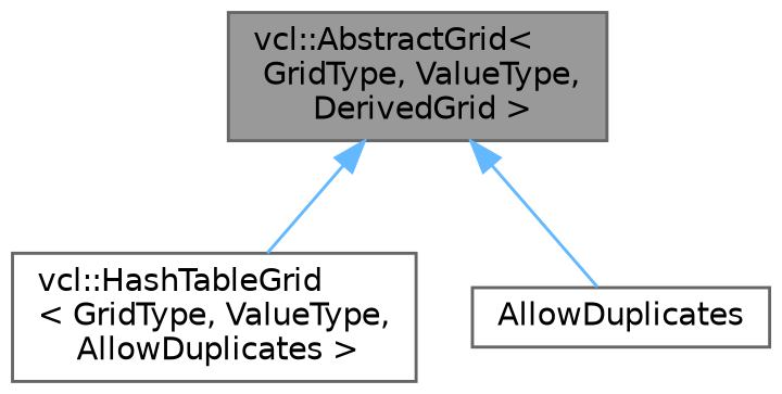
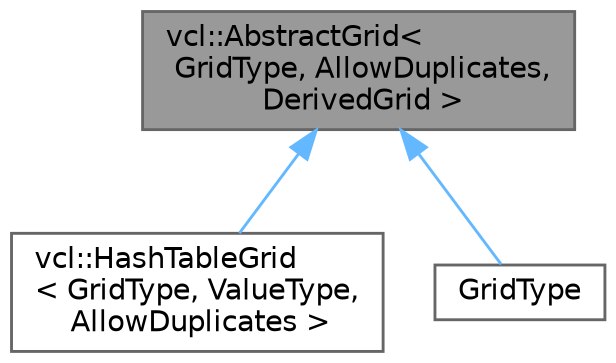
  digraph {
    node [color=gray40 fillcolor=white fontname=Helvetica fontsize=10 shape=box style=filled]
    edge [color=steelblue1 dir=back fontname=Helvetica fontsize=10 labelfontname=Helvetica labelfontsize=10 style=solid]
-   n1 [fillcolor=grey60 fontcolor=black height=0.2 label="vcl::AbstractGrid\<\l GridType, ValueType,\l DerivedGrid \>" width=0.4]
+   n1 [fillcolor=grey60 fontcolor=black height=0.2 label="vcl::AbstractGrid\<\l GridType, AllowDuplicates,\l DerivedGrid \>" width=0.4]
    n2 [height=0.2 label="vcl::HashTableGrid\l\< GridType, ValueType,\l AllowDuplicates \>" width=0.4]
-   n3 [height=0.2 label=AllowDuplicates width=0.4]
+   n3 [height=0.2 label=GridType width=0.4]
    n1 -> n2
    n1 -> n3
  }
